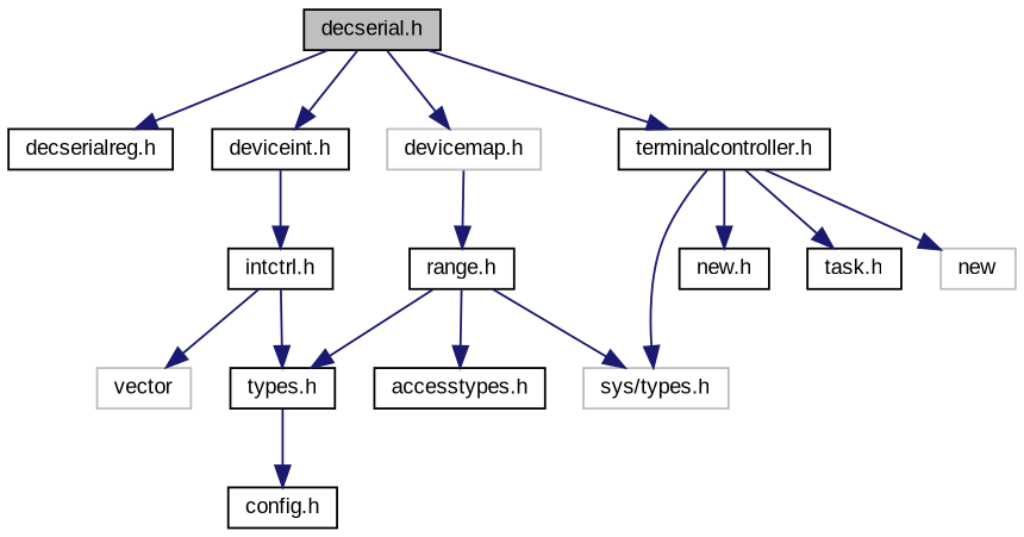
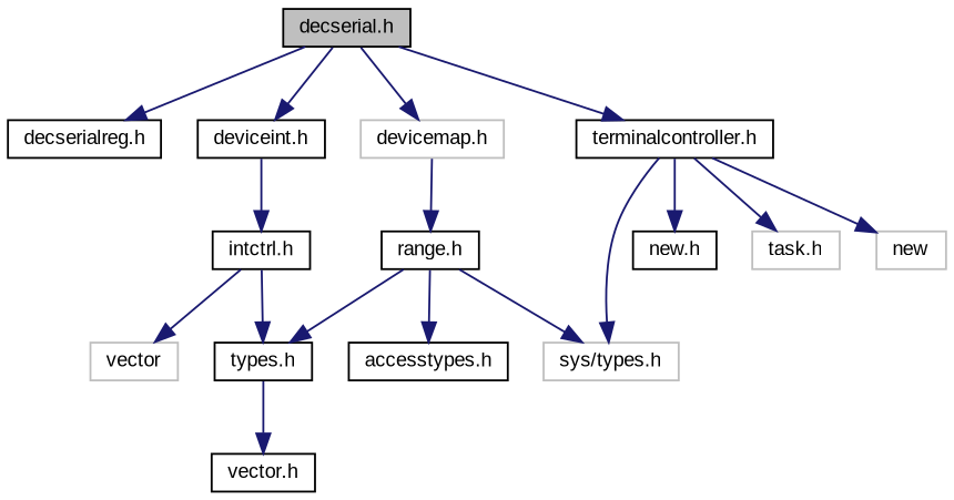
  digraph {
    fontname="Liberation Sans"
    node [color=black fillcolor=white fontname="Liberation Sans" fontsize=10 shape=record style=filled]
    edge [color=midnightblue fontname="Liberation Sans" fontsize=10 labelfontname=FreeSans labelfontsize=10 style=solid]
    n1 [fillcolor=grey75 fontcolor=black height=0.2 label="decserial.h" width=0.4]
    n2 [height=0.2 label="decserialreg.h" width=0.4]
    n3 [height=0.2 label="deviceint.h" width=0.4]
    n4 [color=grey75 height=0.2 label="devicemap.h" width=0.4]
    n5 [height=0.2 label="terminalcontroller.h" width=0.4]
    n6 [height=0.2 label="intctrl.h" width=0.4]
    n7 [height=0.2 label="range.h" width=0.4]
    n8 [color=grey75 height=0.2 label="sys/types.h" width=0.4]
    n9 [height=0.2 label="new.h" width=0.4]
-   n10 [height=0.2 label="task.h" width=0.4]
+   n10 [color=grey75 height=0.2 label="task.h" width=0.4]
    n11 [color=grey75 height=0.2 label=new width=0.4]
    n12 [height=0.2 label="types.h" width=0.4]
    n13 [color=grey75 height=0.2 label=vector width=0.4]
-   n14 [height=0.2 label="config.h" width=0.4]
+   n14 [height=0.2 label="vector.h" width=0.4]
    n15 [height=0.2 label="accesstypes.h" width=0.4]
    n1 -> n2
    n1 -> n3
    n1 -> n4
    n1 -> n5
    n3 -> n6
    n4 -> n7
    n5 -> n8
    n5 -> n9
    n5 -> n10
    n5 -> n11
    n6 -> n12
    n6 -> n13
    n7 -> n8
    n7 -> n12
    n7 -> n15
    n12 -> n14
  }
